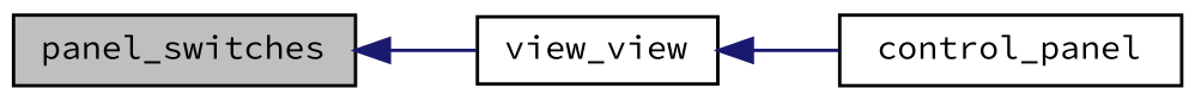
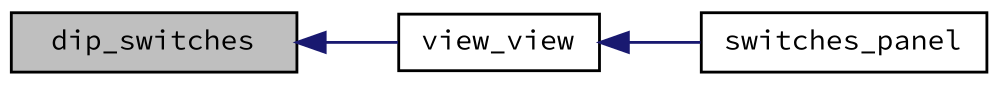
  digraph {
    fontname="Source Code Pro"
    rankdir=LR
    node [color=black fillcolor=white fontname="Source Code Pro" fontsize=10 shape=record style=filled]
    edge [color=midnightblue dir=back fontname="Source Code Pro" fontsize=10 labelfontname=Helvetica labelfontsize=10 style=solid]
-   n1 [fillcolor=grey75 fontcolor=black height=0.2 label=panel_switches width=0.4]
+   n1 [fillcolor=grey75 fontcolor=black height=0.2 label=dip_switches width=0.4]
    n2 [height=0.2 label=view_view width=0.4]
-   n3 [height=0.2 label=control_panel width=0.4]
+   n3 [height=0.2 label=switches_panel width=0.4]
    n1 -> n2
    n2 -> n3
  }
